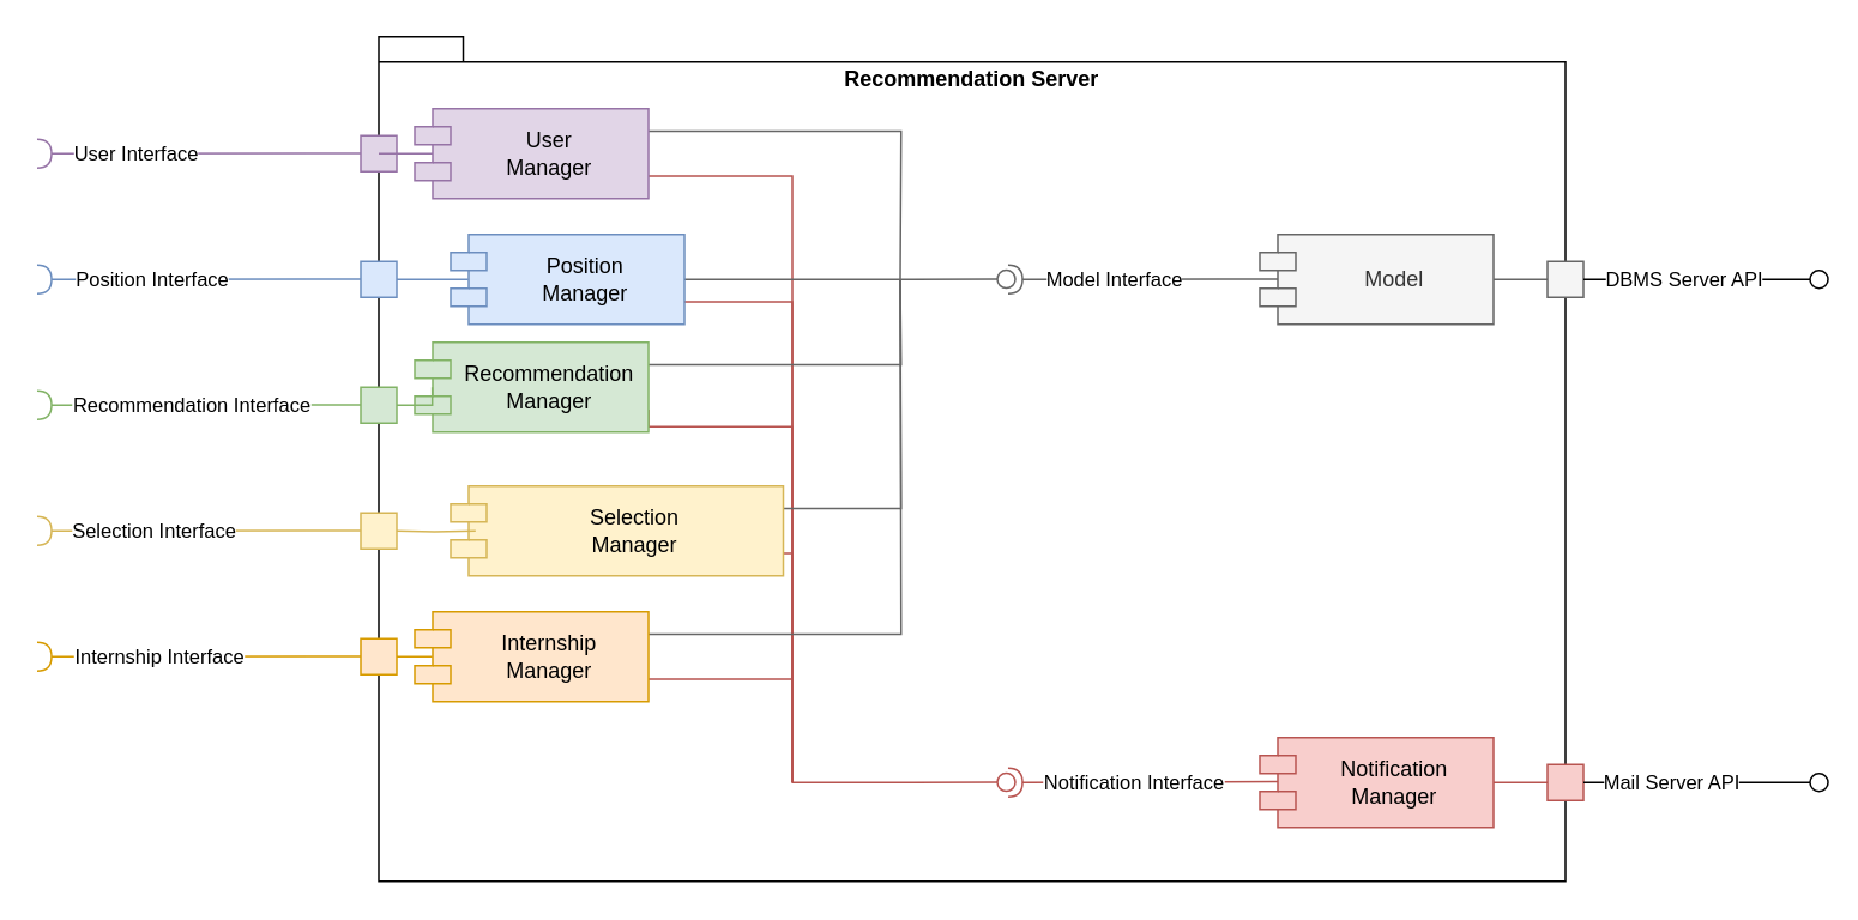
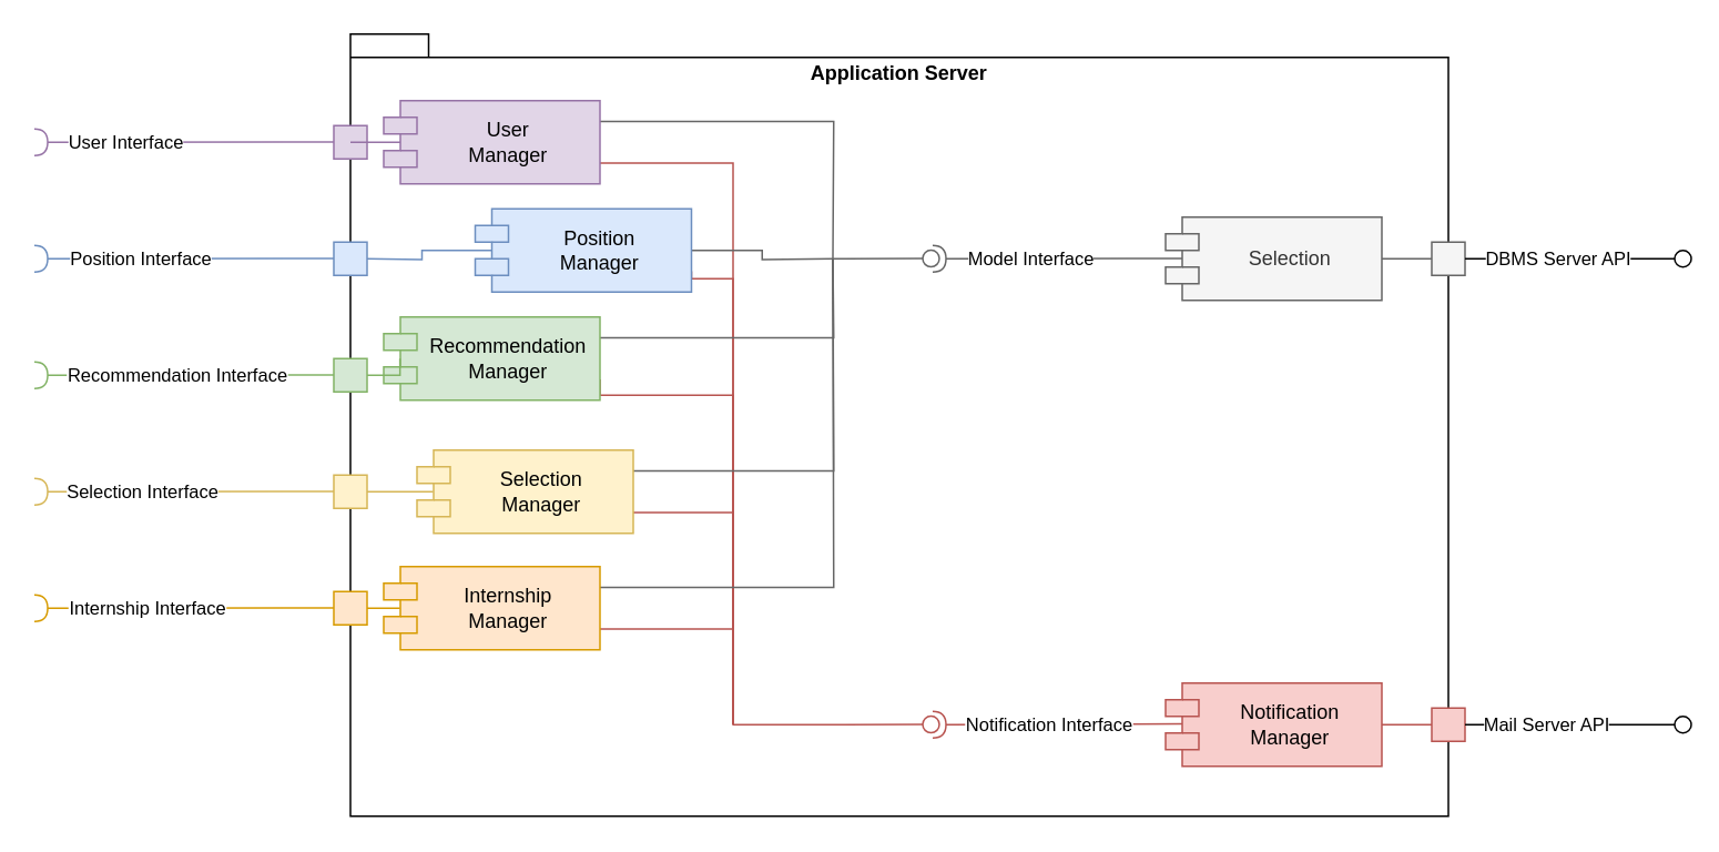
  <mxCell id="0" />
  <mxCell id="1" parent="0" />
  <mxCell id="2" value="" style="rounded=0;orthogonalLoop=1;jettySize=auto;html=1;endArrow=halfCircle;endFill=0;endSize=6;strokeWidth=1;sketch=0;fillColor=#ffe6cc;strokeColor=#d79b00;" edge="1" parent="1"><mxGeometry relative="1" as="geometry"><mxPoint x="200" y="364.88" as="sourcePoint" /><mxPoint x="20" y="365" as="targetPoint" /></mxGeometry></mxCell>
  <mxCell id="3" value="Internship Interface" style="edgeLabel;html=1;align=center;verticalAlign=middle;resizable=0;points=[];" connectable="0" vertex="1" parent="2"><mxGeometry x="0.329" relative="1" as="geometry"><mxPoint x="7" as="offset" /></mxGeometry></mxCell>
  <mxCell id="4" value="" style="rounded=0;orthogonalLoop=1;jettySize=auto;html=1;endArrow=halfCircle;endFill=0;endSize=6;strokeWidth=1;sketch=0;fillColor=#fff2cc;strokeColor=#d6b656;" edge="1" parent="1"><mxGeometry relative="1" as="geometry"><mxPoint x="200" y="294.88" as="sourcePoint" /><mxPoint x="20" y="295" as="targetPoint" /></mxGeometry></mxCell>
  <mxCell id="5" value="Selection Interface" style="edgeLabel;html=1;align=center;verticalAlign=middle;resizable=0;points=[];" connectable="0" vertex="1" parent="4"><mxGeometry x="0.6" y="-2" relative="1" as="geometry"><mxPoint x="29" y="2" as="offset" /></mxGeometry></mxCell>
  <mxCell id="6" value="" style="rounded=0;orthogonalLoop=1;jettySize=auto;html=1;endArrow=halfCircle;endFill=0;endSize=6;strokeWidth=1;sketch=0;fillColor=#d5e8d4;strokeColor=#82b366;" edge="1" parent="1"><mxGeometry relative="1" as="geometry"><mxPoint x="200" y="224.88" as="sourcePoint" /><mxPoint x="20" y="225" as="targetPoint" /></mxGeometry></mxCell>
  <mxCell id="7" value="Recommendation Interface" style="edgeLabel;html=1;align=center;verticalAlign=middle;resizable=0;points=[];" connectable="0" vertex="1" parent="6"><mxGeometry x="0.317" relative="1" as="geometry"><mxPoint x="24" as="offset" /></mxGeometry></mxCell>
  <mxCell id="8" value="" style="rounded=0;orthogonalLoop=1;jettySize=auto;html=1;endArrow=halfCircle;endFill=0;endSize=6;strokeWidth=1;sketch=0;fillColor=#dae8fc;strokeColor=#6c8ebf;" edge="1" parent="1"><mxGeometry relative="1" as="geometry"><mxPoint x="200" y="154.88" as="sourcePoint" /><mxPoint x="20" y="155" as="targetPoint" /></mxGeometry></mxCell>
  <mxCell id="9" value="Position Interface" style="edgeLabel;html=1;align=center;verticalAlign=middle;resizable=0;points=[];" connectable="0" vertex="1" parent="8"><mxGeometry x="0.191" relative="1" as="geometry"><mxPoint x="-10" as="offset" /></mxGeometry></mxCell>
  <mxCell id="10" value="" style="rounded=0;orthogonalLoop=1;jettySize=auto;html=1;endArrow=halfCircle;endFill=0;endSize=6;strokeWidth=1;sketch=0;fillColor=#e1d5e7;strokeColor=#9673a6;" edge="1" parent="1"><mxGeometry relative="1" as="geometry"><mxPoint x="200" y="84.88" as="sourcePoint" /><mxPoint x="20" y="85" as="targetPoint" /></mxGeometry></mxCell>
  <mxCell id="11" value="User Interface" style="edgeLabel;html=1;align=center;verticalAlign=middle;resizable=0;points=[];" connectable="0" vertex="1" parent="10"><mxGeometry x="0.377" relative="1" as="geometry"><mxPoint x="-2" as="offset" /></mxGeometry></mxCell>
  <mxCell id="12" value="" style="ellipse;whiteSpace=wrap;html=1;align=center;aspect=fixed;fillColor=none;strokeColor=none;resizable=0;perimeter=centerPerimeter;rotatable=0;allowArrows=0;points=[];outlineConnect=1;" vertex="1" parent="1"><mxGeometry x="984" y="360" width="10" height="10" as="geometry" /></mxCell>
  <mxCell id="13" value="" style="ellipse;whiteSpace=wrap;html=1;align=center;aspect=fixed;fillColor=none;strokeColor=none;resizable=0;perimeter=centerPerimeter;rotatable=0;allowArrows=0;points=[];outlineConnect=1;" vertex="1" parent="1"><mxGeometry x="984" y="150" width="10" height="10" as="geometry" /></mxCell>
- <mxCell id="14" value="Recommendation Server" style="shape=folder;fontStyle=1;spacingTop=10;tabWidth=40;tabHeight=14;tabPosition=left;html=1;whiteSpace=wrap;verticalAlign=top;" vertex="1" parent="1"><mxGeometry x="210" y="20" width="660" height="470" as="geometry" /></mxCell>
+ <mxCell id="14" value="Application Server" style="shape=folder;fontStyle=1;spacingTop=10;tabWidth=40;tabHeight=14;tabPosition=left;html=1;whiteSpace=wrap;verticalAlign=top;" vertex="1" parent="1"><mxGeometry x="210" y="20" width="660" height="470" as="geometry" /></mxCell>
  <mxCell id="15" value="" style="whiteSpace=wrap;html=1;aspect=fixed;fillColor=#e1d5e7;strokeColor=#9673a6;" vertex="1" parent="1"><mxGeometry x="200" y="75" width="20" height="20" as="geometry" /></mxCell>
  <mxCell id="16" value="" style="whiteSpace=wrap;html=1;aspect=fixed;fillColor=#dae8fc;strokeColor=#6c8ebf;" vertex="1" parent="1"><mxGeometry x="200" y="145" width="20" height="20" as="geometry" /></mxCell>
  <mxCell id="17" value="" style="whiteSpace=wrap;html=1;aspect=fixed;fillColor=#d5e8d4;strokeColor=#82b366;" vertex="1" parent="1"><mxGeometry x="200" y="215" width="20" height="20" as="geometry" /></mxCell>
  <mxCell id="18" value="" style="whiteSpace=wrap;html=1;aspect=fixed;fillColor=#fff2cc;strokeColor=#d6b656;" vertex="1" parent="1"><mxGeometry x="200" y="285" width="20" height="20" as="geometry" /></mxCell>
  <mxCell id="19" value="" style="whiteSpace=wrap;html=1;aspect=fixed;fillColor=#ffe6cc;strokeColor=#d79b00;" vertex="1" parent="1"><mxGeometry x="200" y="355" width="20" height="20" as="geometry" /></mxCell>
  <mxCell id="20" value="" style="whiteSpace=wrap;html=1;aspect=fixed;fillColor=#f8cecc;strokeColor=#b85450;" vertex="1" parent="1"><mxGeometry x="860" y="425" width="20" height="20" as="geometry" /></mxCell>
  <mxCell id="21" value="" style="whiteSpace=wrap;html=1;aspect=fixed;fillColor=#f5f5f5;fontColor=#333333;strokeColor=#666666;" vertex="1" parent="1"><mxGeometry x="860" y="145" width="20" height="20" as="geometry" /></mxCell>
  <mxCell id="22" value="" style="rounded=0;orthogonalLoop=1;jettySize=auto;html=1;endArrow=oval;endFill=0;sketch=0;sourcePerimeterSpacing=0;targetPerimeterSpacing=0;endSize=10;exitX=1;exitY=0.862;exitDx=0;exitDy=0;exitPerimeter=0;" edge="1" parent="1"><mxGeometry relative="1" as="geometry"><mxPoint x="880" y="155" as="sourcePoint" /><mxPoint x="1011" y="155" as="targetPoint" /></mxGeometry></mxCell>
  <mxCell id="23" value="DBMS Server API" style="edgeLabel;html=1;align=center;verticalAlign=middle;resizable=0;points=[];" connectable="0" vertex="1" parent="22"><mxGeometry x="-0.343" relative="1" as="geometry"><mxPoint x="12" y="-1" as="offset" /></mxGeometry></mxCell>
  <mxCell id="24" value="" style="rounded=0;orthogonalLoop=1;jettySize=auto;html=1;endArrow=oval;endFill=0;sketch=0;sourcePerimeterSpacing=0;targetPerimeterSpacing=0;endSize=10;exitX=1;exitY=0.862;exitDx=0;exitDy=0;exitPerimeter=0;" edge="1" parent="1"><mxGeometry relative="1" as="geometry"><mxPoint x="880" y="435" as="sourcePoint" /><mxPoint x="1011" y="435" as="targetPoint" /></mxGeometry></mxCell>
  <mxCell id="25" value="Mail Server API" style="edgeLabel;html=1;align=center;verticalAlign=middle;resizable=0;points=[];" connectable="0" vertex="1" parent="24"><mxGeometry x="-0.343" relative="1" as="geometry"><mxPoint x="5" y="-1" as="offset" /></mxGeometry></mxCell>
  <mxCell id="26" style="edgeStyle=orthogonalEdgeStyle;rounded=0;orthogonalLoop=1;jettySize=auto;html=1;exitX=1;exitY=0.75;exitDx=0;exitDy=0;fillColor=#f8cecc;strokeColor=#b85450;endArrow=none;endFill=0;movable=1;resizable=1;rotatable=1;deletable=1;editable=1;locked=0;connectable=1;" edge="1" parent="1" source="28"><mxGeometry relative="1" as="geometry"><mxPoint x="440" y="435" as="targetPoint" /><Array as="points"><mxPoint x="440" y="97" /></Array></mxGeometry></mxCell>
  <mxCell id="27" style="edgeStyle=orthogonalEdgeStyle;rounded=0;orthogonalLoop=1;jettySize=auto;html=1;exitX=1;exitY=0.25;exitDx=0;exitDy=0;fillColor=#f5f5f5;strokeColor=#666666;endArrow=none;endFill=0;" edge="1" parent="1" source="28"><mxGeometry relative="1" as="geometry"><mxPoint x="500" y="155" as="targetPoint" /></mxGeometry></mxCell>
  <mxCell id="28" value="User&lt;div&gt;Manager&lt;/div&gt;" style="shape=module;align=left;spacingLeft=20;align=center;verticalAlign=middle;whiteSpace=wrap;html=1;fillColor=#e1d5e7;strokeColor=#9673a6;" vertex="1" parent="1"><mxGeometry x="230" y="60" width="130" height="50" as="geometry" /></mxCell>
  <mxCell id="29" style="edgeStyle=orthogonalEdgeStyle;rounded=0;orthogonalLoop=1;jettySize=auto;html=1;entryX=0.075;entryY=0.5;entryDx=0;entryDy=0;entryPerimeter=0;endArrow=none;endFill=0;fillColor=#e1d5e7;strokeColor=#9673a6;" edge="1" parent="1" source="15" target="28"><mxGeometry relative="1" as="geometry" /></mxCell>
  <mxCell id="30" style="edgeStyle=orthogonalEdgeStyle;rounded=0;orthogonalLoop=1;jettySize=auto;html=1;exitX=1;exitY=0.75;exitDx=0;exitDy=0;fillColor=#f8cecc;strokeColor=#b85450;endArrow=none;endFill=0;" edge="1" parent="1" source="32"><mxGeometry relative="1" as="geometry"><mxPoint x="440" y="435" as="targetPoint" /><Array as="points"><mxPoint x="440" y="167" /></Array></mxGeometry></mxCell>
  <mxCell id="31" style="edgeStyle=orthogonalEdgeStyle;rounded=0;orthogonalLoop=1;jettySize=auto;html=1;endArrow=none;endFill=0;fillColor=#f5f5f5;strokeColor=#666666;" edge="1" parent="1" source="32"><mxGeometry relative="1" as="geometry"><mxPoint x="500" y="155" as="targetPoint" /></mxGeometry></mxCell>
- <mxCell id="32" value="Position&lt;div&gt;Manager&lt;/div&gt;" style="shape=module;align=left;spacingLeft=20;align=center;verticalAlign=middle;whiteSpace=wrap;html=1;fillColor=#dae8fc;strokeColor=#6c8ebf;" vertex="1" parent="1"><mxGeometry x="250" y="130" width="130" height="50" as="geometry" /></mxCell>
+ <mxCell id="32" value="Position&lt;div&gt;Manager&lt;/div&gt;" style="shape=module;align=left;spacingLeft=20;align=center;verticalAlign=middle;whiteSpace=wrap;html=1;fillColor=#dae8fc;strokeColor=#6c8ebf;" vertex="1" parent="1"><mxGeometry x="285" y="125" width="130" height="50" as="geometry" /></mxCell>
  <mxCell id="33" style="edgeStyle=orthogonalEdgeStyle;rounded=0;orthogonalLoop=1;jettySize=auto;html=1;entryX=0.075;entryY=0.5;entryDx=0;entryDy=0;entryPerimeter=0;endArrow=none;endFill=0;fillColor=#dae8fc;strokeColor=#6c8ebf;" edge="1" parent="1" target="32"><mxGeometry relative="1" as="geometry"><mxPoint x="220" y="155" as="sourcePoint" /></mxGeometry></mxCell>
  <mxCell id="34" style="edgeStyle=orthogonalEdgeStyle;rounded=0;orthogonalLoop=1;jettySize=auto;html=1;exitX=1;exitY=0.75;exitDx=0;exitDy=0;fillColor=#f8cecc;strokeColor=#b85450;endArrow=none;endFill=0;" edge="1" parent="1" source="36"><mxGeometry relative="1" as="geometry"><mxPoint x="440" y="435" as="targetPoint" /><Array as="points"><mxPoint x="440" y="237" /></Array></mxGeometry></mxCell>
  <mxCell id="35" style="edgeStyle=orthogonalEdgeStyle;rounded=0;orthogonalLoop=1;jettySize=auto;html=1;exitX=1;exitY=0.25;exitDx=0;exitDy=0;fillColor=#f5f5f5;strokeColor=#666666;endArrow=none;endFill=0;" edge="1" parent="1" source="36"><mxGeometry relative="1" as="geometry"><mxPoint x="500" y="155" as="targetPoint" /></mxGeometry></mxCell>
  <mxCell id="36" value="Recommendation&lt;div&gt;Manager&lt;/div&gt;" style="shape=module;align=left;spacingLeft=20;align=center;verticalAlign=middle;whiteSpace=wrap;html=1;fillColor=#d5e8d4;strokeColor=#82b366;" vertex="1" parent="1"><mxGeometry x="230" y="190" width="130" height="50" as="geometry" /></mxCell>
  <mxCell id="37" style="edgeStyle=orthogonalEdgeStyle;rounded=0;orthogonalLoop=1;jettySize=auto;html=1;entryX=0.075;entryY=0.5;entryDx=0;entryDy=0;entryPerimeter=0;endArrow=none;endFill=0;fillColor=#d5e8d4;strokeColor=#82b366;" edge="1" parent="1" target="36"><mxGeometry relative="1" as="geometry"><mxPoint x="220" y="225" as="sourcePoint" /></mxGeometry></mxCell>
  <mxCell id="38" style="edgeStyle=orthogonalEdgeStyle;rounded=0;orthogonalLoop=1;jettySize=auto;html=1;exitX=1;exitY=0.75;exitDx=0;exitDy=0;fillColor=#f8cecc;strokeColor=#b85450;endArrow=none;endFill=0;" edge="1" parent="1" source="40"><mxGeometry relative="1" as="geometry"><mxPoint x="440" y="435" as="targetPoint" /><Array as="points"><mxPoint x="440" y="307" /></Array></mxGeometry></mxCell>
  <mxCell id="39" style="edgeStyle=orthogonalEdgeStyle;rounded=0;orthogonalLoop=1;jettySize=auto;html=1;exitX=1;exitY=0.25;exitDx=0;exitDy=0;fillColor=#f5f5f5;strokeColor=#666666;endArrow=none;endFill=0;" edge="1" parent="1" source="40"><mxGeometry relative="1" as="geometry"><mxPoint x="500" y="155" as="targetPoint" /></mxGeometry></mxCell>
- <mxCell id="40" value="Selection&lt;div&gt;Manager&lt;/div&gt;" style="shape=module;align=left;spacingLeft=20;align=center;verticalAlign=middle;whiteSpace=wrap;html=1;fillColor=#fff2cc;strokeColor=#d6b656;" vertex="1" parent="1"><mxGeometry x="250" y="270" width="185" height="50" as="geometry" /></mxCell>
+ <mxCell id="40" value="Selection&lt;div&gt;Manager&lt;/div&gt;" style="shape=module;align=left;spacingLeft=20;align=center;verticalAlign=middle;whiteSpace=wrap;html=1;fillColor=#fff2cc;strokeColor=#d6b656;" vertex="1" parent="1"><mxGeometry x="250" y="270" width="130" height="50" as="geometry" /></mxCell>
  <mxCell id="41" style="edgeStyle=orthogonalEdgeStyle;rounded=0;orthogonalLoop=1;jettySize=auto;html=1;entryX=0.075;entryY=0.5;entryDx=0;entryDy=0;entryPerimeter=0;endArrow=none;endFill=0;fillColor=#fff2cc;strokeColor=#d6b656;" edge="1" parent="1" target="40"><mxGeometry relative="1" as="geometry"><mxPoint x="220" y="295" as="sourcePoint" /></mxGeometry></mxCell>
  <mxCell id="42" style="edgeStyle=orthogonalEdgeStyle;rounded=0;orthogonalLoop=1;jettySize=auto;html=1;exitX=1;exitY=0.75;exitDx=0;exitDy=0;endArrow=none;endFill=0;fillColor=#f8cecc;strokeColor=#b85450;" edge="1" parent="1" source="44"><mxGeometry relative="1" as="geometry"><mxPoint x="440" y="435" as="targetPoint" /><Array as="points"><mxPoint x="440" y="377" /></Array></mxGeometry></mxCell>
  <mxCell id="43" style="edgeStyle=orthogonalEdgeStyle;rounded=0;orthogonalLoop=1;jettySize=auto;html=1;exitX=1;exitY=0.25;exitDx=0;exitDy=0;fillColor=#f5f5f5;strokeColor=#666666;endArrow=none;endFill=0;" edge="1" parent="1" source="44"><mxGeometry relative="1" as="geometry"><mxPoint x="500" y="155" as="targetPoint" /></mxGeometry></mxCell>
  <mxCell id="44" value="Internship&lt;div&gt;Manager&lt;/div&gt;" style="shape=module;align=left;spacingLeft=20;align=center;verticalAlign=middle;whiteSpace=wrap;html=1;fillColor=#ffe6cc;strokeColor=#d79b00;" vertex="1" parent="1"><mxGeometry x="230" y="340" width="130" height="50" as="geometry" /></mxCell>
  <mxCell id="45" style="edgeStyle=orthogonalEdgeStyle;rounded=0;orthogonalLoop=1;jettySize=auto;html=1;entryX=0.075;entryY=0.5;entryDx=0;entryDy=0;entryPerimeter=0;endArrow=none;endFill=0;fillColor=#ffe6cc;strokeColor=#d79b00;" edge="1" parent="1" target="44"><mxGeometry relative="1" as="geometry"><mxPoint x="220" y="365" as="sourcePoint" /></mxGeometry></mxCell>
  <mxCell id="46" style="edgeStyle=orthogonalEdgeStyle;rounded=0;orthogonalLoop=1;jettySize=auto;html=1;entryX=0;entryY=0.5;entryDx=0;entryDy=0;endArrow=none;endFill=0;fillColor=#f8cecc;strokeColor=#b85450;" edge="1" parent="1" source="47" target="20"><mxGeometry relative="1" as="geometry" /></mxCell>
  <mxCell id="47" value="Notification&lt;div&gt;Manager&lt;/div&gt;" style="shape=module;align=left;spacingLeft=20;align=center;verticalAlign=middle;whiteSpace=wrap;html=1;fillColor=#f8cecc;strokeColor=#b85450;" vertex="1" parent="1"><mxGeometry x="700" y="410" width="130" height="50" as="geometry" /></mxCell>
  <mxCell id="48" style="edgeStyle=orthogonalEdgeStyle;rounded=0;orthogonalLoop=1;jettySize=auto;html=1;entryX=0;entryY=0.5;entryDx=0;entryDy=0;endArrow=none;endFill=0;fillColor=#f5f5f5;strokeColor=#666666;" edge="1" parent="1" source="49" target="21"><mxGeometry relative="1" as="geometry" /></mxCell>
- <mxCell id="49" value="Model" style="shape=module;align=left;spacingLeft=20;align=center;verticalAlign=middle;whiteSpace=wrap;html=1;fillColor=#f5f5f5;strokeColor=#666666;fontColor=#333333;" vertex="1" parent="1"><mxGeometry x="700" y="130" width="130" height="50" as="geometry" /></mxCell>
+ <mxCell id="49" value="Selection" style="shape=module;align=left;spacingLeft=20;align=center;verticalAlign=middle;whiteSpace=wrap;html=1;fillColor=#f5f5f5;strokeColor=#666666;fontColor=#333333;" vertex="1" parent="1"><mxGeometry x="700" y="130" width="130" height="50" as="geometry" /></mxCell>
  <mxCell id="50" value="" style="rounded=0;orthogonalLoop=1;jettySize=auto;html=1;endArrow=oval;endFill=0;sketch=0;sourcePerimeterSpacing=0;targetPerimeterSpacing=0;endSize=10;fillColor=#f8cecc;strokeColor=#b85450;" edge="1" parent="1"><mxGeometry relative="1" as="geometry"><mxPoint x="440" y="435" as="sourcePoint" /><mxPoint x="559" y="434.9" as="targetPoint" /></mxGeometry></mxCell>
  <mxCell id="51" value="" style="rounded=0;orthogonalLoop=1;jettySize=auto;html=1;endArrow=halfCircle;endFill=0;endSize=6;strokeWidth=1;sketch=0;fillColor=#f5f5f5;strokeColor=#666666;" edge="1" parent="1"><mxGeometry relative="1" as="geometry"><mxPoint x="710" y="154.75" as="sourcePoint" /><mxPoint x="560" y="155" as="targetPoint" /></mxGeometry></mxCell>
  <mxCell id="52" value="Model Interface" style="edgeLabel;html=1;align=center;verticalAlign=middle;resizable=0;points=[];" connectable="0" vertex="1" parent="51"><mxGeometry x="0.582" relative="1" as="geometry"><mxPoint x="27" as="offset" /></mxGeometry></mxCell>
  <mxCell id="53" value="" style="rounded=0;orthogonalLoop=1;jettySize=auto;html=1;endArrow=halfCircle;endFill=0;endSize=6;strokeWidth=1;sketch=0;fillColor=#f8cecc;strokeColor=#b85450;" edge="1" parent="1"><mxGeometry relative="1" as="geometry"><mxPoint x="710" y="434.58" as="sourcePoint" /><mxPoint x="560" y="435" as="targetPoint" /></mxGeometry></mxCell>
  <mxCell id="54" value="Notification Interface" style="edgeLabel;html=1;align=center;verticalAlign=middle;resizable=0;points=[];" connectable="0" vertex="1" parent="53"><mxGeometry x="0.582" relative="1" as="geometry"><mxPoint x="38" as="offset" /></mxGeometry></mxCell>
  <mxCell id="55" value="" style="rounded=0;orthogonalLoop=1;jettySize=auto;html=1;endArrow=oval;endFill=0;sketch=0;sourcePerimeterSpacing=0;targetPerimeterSpacing=0;endSize=10;fillColor=#f5f5f5;strokeColor=#666666;" edge="1" parent="1"><mxGeometry relative="1" as="geometry"><mxPoint x="500" y="155" as="sourcePoint" /><mxPoint x="559" y="154.9" as="targetPoint" /></mxGeometry></mxCell>
